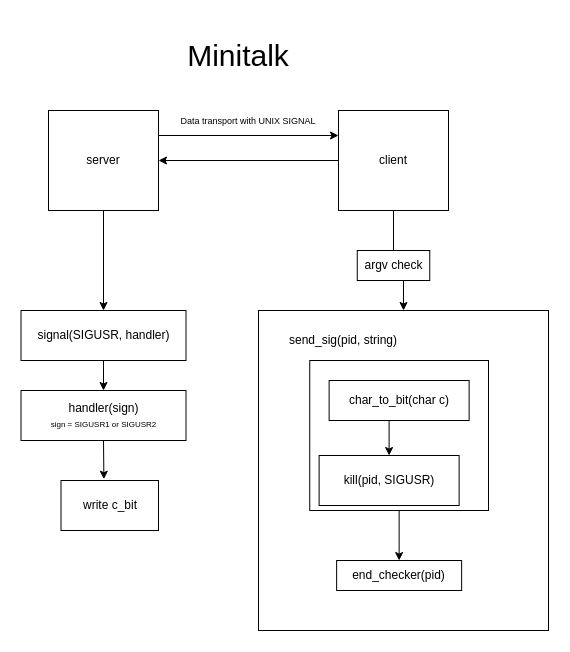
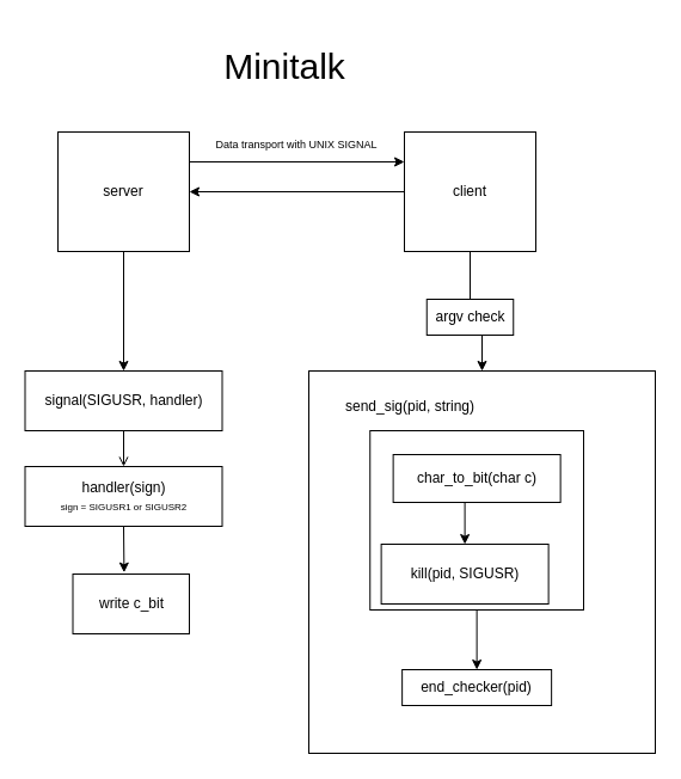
  <mxCell id="0" />
  <mxCell id="1" parent="0" />
  <mxCell id="2" value="" style="rounded=0;whiteSpace=wrap;html=1;shadow=0;" vertex="1" parent="1"><mxGeometry x="258" y="310" width="290" height="320" as="geometry" /></mxCell>
  <mxCell id="3" style="edgeStyle=orthogonalEdgeStyle;rounded=0;orthogonalLoop=1;jettySize=auto;html=1;exitX=0.5;exitY=1;exitDx=0;exitDy=0;entryX=0.5;entryY=0;entryDx=0;entryDy=0;" edge="1" parent="1" source="4" target="24"><mxGeometry relative="1" as="geometry"><mxPoint x="403" y="550" as="targetPoint" /></mxGeometry></mxCell>
  <mxCell id="4" value="" style="rounded=0;whiteSpace=wrap;html=1;shadow=0;" vertex="1" parent="1"><mxGeometry x="309.25" y="360" width="178.75" height="150" as="geometry" /></mxCell>
  <mxCell id="5" style="edgeStyle=orthogonalEdgeStyle;rounded=0;orthogonalLoop=1;jettySize=auto;html=1;exitX=1;exitY=0.25;exitDx=0;exitDy=0;entryX=0;entryY=0.25;entryDx=0;entryDy=0;" edge="1" parent="1" source="7" target="10"><mxGeometry relative="1" as="geometry" /></mxCell>
  <mxCell id="6" value="" style="edgeStyle=orthogonalEdgeStyle;rounded=0;orthogonalLoop=1;jettySize=auto;html=1;" edge="1" parent="1" source="7" target="13"><mxGeometry relative="1" as="geometry" /></mxCell>
  <mxCell id="7" value="server" style="rounded=0;whiteSpace=wrap;html=1;" vertex="1" parent="1"><mxGeometry x="48" y="110" width="110" height="100" as="geometry" /></mxCell>
  <mxCell id="8" style="edgeStyle=orthogonalEdgeStyle;rounded=0;orthogonalLoop=1;jettySize=auto;html=1;entryX=1;entryY=0.5;entryDx=0;entryDy=0;" edge="1" parent="1" source="10" target="7"><mxGeometry relative="1" as="geometry" /></mxCell>
  <mxCell id="9" value="" style="edgeStyle=orthogonalEdgeStyle;rounded=0;orthogonalLoop=1;jettySize=auto;html=1;entryX=0.5;entryY=0;entryDx=0;entryDy=0;" edge="1" parent="1" source="10" target="2"><mxGeometry relative="1" as="geometry"><mxPoint x="398" y="310" as="targetPoint" /></mxGeometry></mxCell>
  <mxCell id="10" value="client" style="rounded=0;whiteSpace=wrap;html=1;" vertex="1" parent="1"><mxGeometry x="338" y="110" width="110" height="100" as="geometry" /></mxCell>
  <mxCell id="11" value="&lt;font style=&quot;font-size: 9px&quot;&gt;Data transport with UNIX SIGNAL&lt;/font&gt;" style="text;html=1;strokeColor=none;fillColor=none;align=center;verticalAlign=middle;whiteSpace=wrap;rounded=0;" vertex="1" parent="1"><mxGeometry x="98" y="100" width="300" height="40" as="geometry" /></mxCell>
- <mxCell id="12" style="edgeStyle=orthogonalEdgeStyle;rounded=0;orthogonalLoop=1;jettySize=auto;html=1;exitX=0.5;exitY=1;exitDx=0;exitDy=0;entryX=0.5;entryY=0;entryDx=0;entryDy=0;" edge="1" parent="1" source="13" target="15"><mxGeometry relative="1" as="geometry" /></mxCell>
+ <mxCell id="12" style="edgeStyle=orthogonalEdgeStyle;rounded=0;orthogonalLoop=1;jettySize=auto;html=1;exitX=0.5;exitY=1;exitDx=0;exitDy=0;entryX=0.5;entryY=0;entryDx=0;entryDy=0;endArrow=open;" edge="1" parent="1" source="13" target="15"><mxGeometry relative="1" as="geometry" /></mxCell>
  <mxCell id="13" value="signal(SIGUSR, handler)" style="rounded=0;whiteSpace=wrap;html=1;" vertex="1" parent="1"><mxGeometry x="20.5" y="310" width="165" height="50" as="geometry" /></mxCell>
  <mxCell id="14" style="edgeStyle=orthogonalEdgeStyle;rounded=0;orthogonalLoop=1;jettySize=auto;html=1;exitX=0.5;exitY=1;exitDx=0;exitDy=0;entryX=0.44;entryY=-0.026;entryDx=0;entryDy=0;entryPerimeter=0;" edge="1" parent="1" source="15" target="20"><mxGeometry relative="1" as="geometry" /></mxCell>
  <mxCell id="15" value="handler(sign)&lt;br&gt;&lt;font style=&quot;font-size: 8px&quot;&gt;sign = SIGUSR1 or SIGUSR2&lt;/font&gt;" style="rounded=0;whiteSpace=wrap;html=1;" vertex="1" parent="1"><mxGeometry x="20.5" y="390" width="165" height="50" as="geometry" /></mxCell>
  <mxCell id="16" value="argv check" style="rounded=0;whiteSpace=wrap;html=1;" vertex="1" parent="1"><mxGeometry x="356.75" y="250" width="72.5" height="30" as="geometry" /></mxCell>
  <mxCell id="17" style="edgeStyle=orthogonalEdgeStyle;rounded=0;orthogonalLoop=1;jettySize=auto;html=1;exitX=0.5;exitY=1;exitDx=0;exitDy=0;entryX=0.5;entryY=0;entryDx=0;entryDy=0;" edge="1" parent="1" source="18" target="21"><mxGeometry relative="1" as="geometry" /></mxCell>
  <mxCell id="18" value="char_to_bit(char c)" style="rounded=0;whiteSpace=wrap;html=1;" vertex="1" parent="1"><mxGeometry x="328.63" y="380" width="140" height="40" as="geometry" /></mxCell>
  <mxCell id="19" value="&lt;font style=&quot;font-size: 30px&quot;&gt;Minitalk&lt;/font&gt;" style="text;html=1;strokeColor=none;fillColor=none;align=center;verticalAlign=middle;whiteSpace=wrap;rounded=0;" vertex="1" parent="1"><mxGeometry x="98" y="20" width="280" height="70" as="geometry" /></mxCell>
  <mxCell id="20" value="write c_bit" style="rounded=0;whiteSpace=wrap;html=1;" vertex="1" parent="1"><mxGeometry x="60.5" y="480" width="97.5" height="50" as="geometry" /></mxCell>
  <mxCell id="21" value="kill(pid, SIGUSR)" style="rounded=0;whiteSpace=wrap;html=1;" vertex="1" parent="1"><mxGeometry x="318.62" y="455" width="140" height="50" as="geometry" /></mxCell>
  <mxCell id="22" value="&amp;nbsp;&lt;span style=&quot;color: rgba(0 , 0 , 0 , 0) ; font-family: monospace ; font-size: 0px&quot;&gt;%3CmxGraphModel%3E%3Croot%3E%3CmxCell%20id%3D%220%22%2F%3E%3CmxCell%20id%3D%221%22%20parent%3D%220%22%2F%3E%3CmxCell%20id%3D%222%22%20value%3D%22c_to_bit(char%20c)%22%20style%3D%22rounded%3D0%3BwhiteSpace%3Dwrap%3Bhtml%3D1%3B%22%20vertex%3D%221%22%20parent%3D%221%22%3E%3CmxGeometry%20x%3D%22360%22%20y%3D%22310%22%20width%3D%22100%22%20height%3D%2250%22%20as%3D%22geometry%22%2F%3E%3C%2FmxCell%3E%3C%2Froot%3E%3C%2FmxGraphModel%3E&lt;/span&gt;" style="text;html=1;strokeColor=none;fillColor=none;align=center;verticalAlign=middle;whiteSpace=wrap;rounded=0;shadow=0;" vertex="1" parent="1"><mxGeometry x="288" y="330" width="200" height="20" as="geometry" /></mxCell>
  <mxCell id="23" value="send_sig(pid, string)" style="text;html=1;strokeColor=none;fillColor=none;align=center;verticalAlign=middle;whiteSpace=wrap;rounded=0;shadow=0;" vertex="1" parent="1"><mxGeometry x="228" y="330" width="230" height="20" as="geometry" /></mxCell>
  <mxCell id="24" value="end_checker(pid)" style="rounded=0;whiteSpace=wrap;html=1;" vertex="1" parent="1"><mxGeometry x="336.13" y="560" width="125" height="30" as="geometry" /></mxCell>
